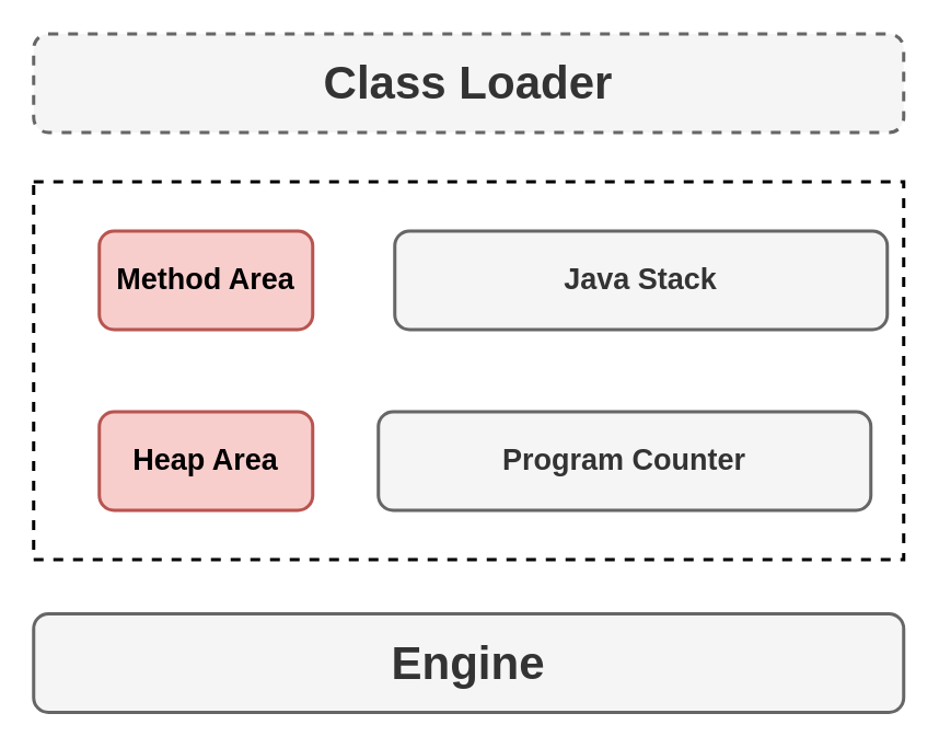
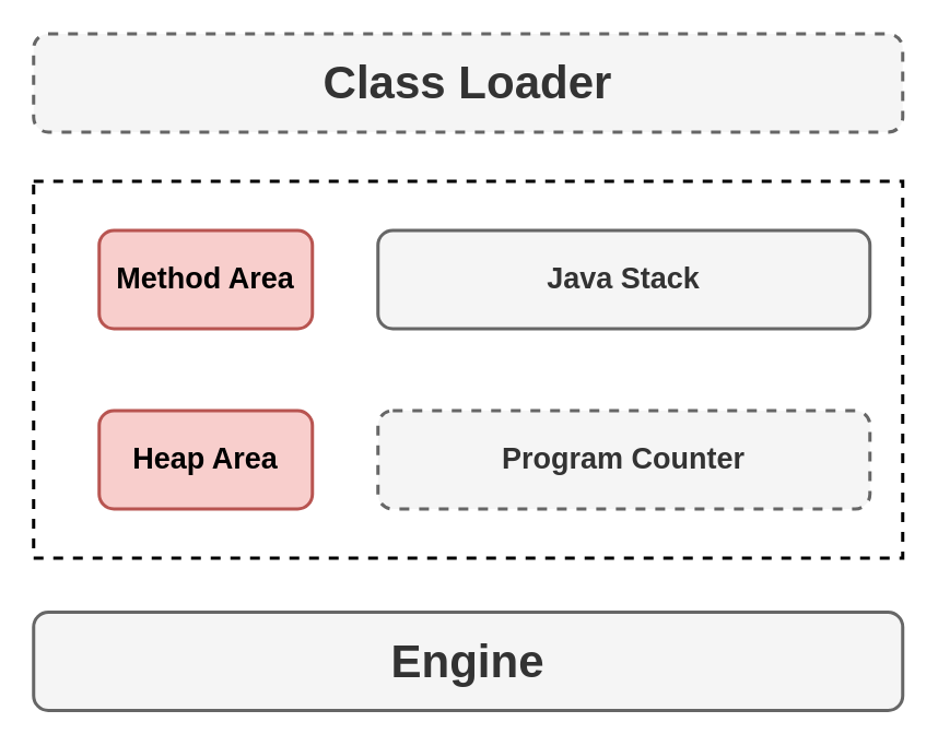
  <mxCell id="0" />
  <mxCell id="1" parent="0" />
  <mxCell id="2" value="" style="rounded=0;whiteSpace=wrap;html=1;dashed=1;strokeWidth=2;fillColor=none;" vertex="1" parent="1"><mxGeometry x="20" y="110" width="530" height="230" as="geometry" /></mxCell>
  <mxCell id="3" value="&lt;b&gt;&lt;font style=&quot;font-size: 18px;&quot;&gt;Method Area&lt;/font&gt;&lt;/b&gt;" style="rounded=1;whiteSpace=wrap;html=1;strokeWidth=2;fillColor=#f8cecc;strokeColor=#b85450;" vertex="1" parent="1"><mxGeometry x="60" y="140" width="130" height="60" as="geometry" /></mxCell>
  <mxCell id="4" value="&lt;b&gt;&lt;font style=&quot;font-size: 18px;&quot;&gt;Heap Area&lt;/font&gt;&lt;/b&gt;" style="rounded=1;whiteSpace=wrap;html=1;strokeWidth=2;fillColor=#f8cecc;strokeColor=#b85450;" vertex="1" parent="1"><mxGeometry x="60" y="250" width="130" height="60" as="geometry" /></mxCell>
- <mxCell id="5" value="&lt;b&gt;Java Stack&lt;/b&gt;" style="rounded=1;whiteSpace=wrap;html=1;strokeWidth=2;fontSize=18;fillColor=#f5f5f5;strokeColor=#666666;fontColor=#333333;" vertex="1" parent="1"><mxGeometry x="240" y="140" width="300" height="60" as="geometry" /></mxCell>
- <mxCell id="6" value="&lt;b&gt;Program Counter&lt;/b&gt;" style="rounded=1;whiteSpace=wrap;html=1;strokeWidth=2;fontSize=18;fillColor=#f5f5f5;fontColor=#333333;strokeColor=#666666;" vertex="1" parent="1"><mxGeometry x="230" y="250" width="300" height="60" as="geometry" /></mxCell>
+ <mxCell id="5" value="&lt;b&gt;Java Stack&lt;/b&gt;" style="rounded=1;whiteSpace=wrap;html=1;strokeWidth=2;fontSize=18;fillColor=#f5f5f5;strokeColor=#666666;fontColor=#333333;" vertex="1" parent="1"><mxGeometry x="230" y="140" width="300" height="60" as="geometry" /></mxCell>
+ <mxCell id="6" value="&lt;b&gt;Program Counter&lt;/b&gt;" style="rounded=1;whiteSpace=wrap;html=1;strokeWidth=2;fontSize=18;fillColor=#f5f5f5;fontColor=#333333;strokeColor=#666666;dashed=1;" vertex="1" parent="1"><mxGeometry x="230" y="250" width="300" height="60" as="geometry" /></mxCell>
  <mxCell id="7" value="&lt;b&gt;&lt;font style=&quot;font-size: 28px;&quot;&gt;Engine&lt;/font&gt;&lt;/b&gt;" style="rounded=1;whiteSpace=wrap;html=1;strokeWidth=2;fontSize=18;fillColor=#f5f5f5;strokeColor=#666666;fontColor=#333333;" vertex="1" parent="1"><mxGeometry x="20" y="373" width="530" height="60" as="geometry" /></mxCell>
  <mxCell id="8" value="&lt;span style=&quot;font-size: 28px;&quot;&gt;&lt;b&gt;Class Loader&lt;/b&gt;&lt;/span&gt;" style="rounded=1;whiteSpace=wrap;html=1;strokeWidth=2;fontSize=18;fillColor=#f5f5f5;strokeColor=#666666;fontColor=#333333;dashed=1;" vertex="1" parent="1"><mxGeometry x="20" y="20" width="530" height="60" as="geometry" /></mxCell>
